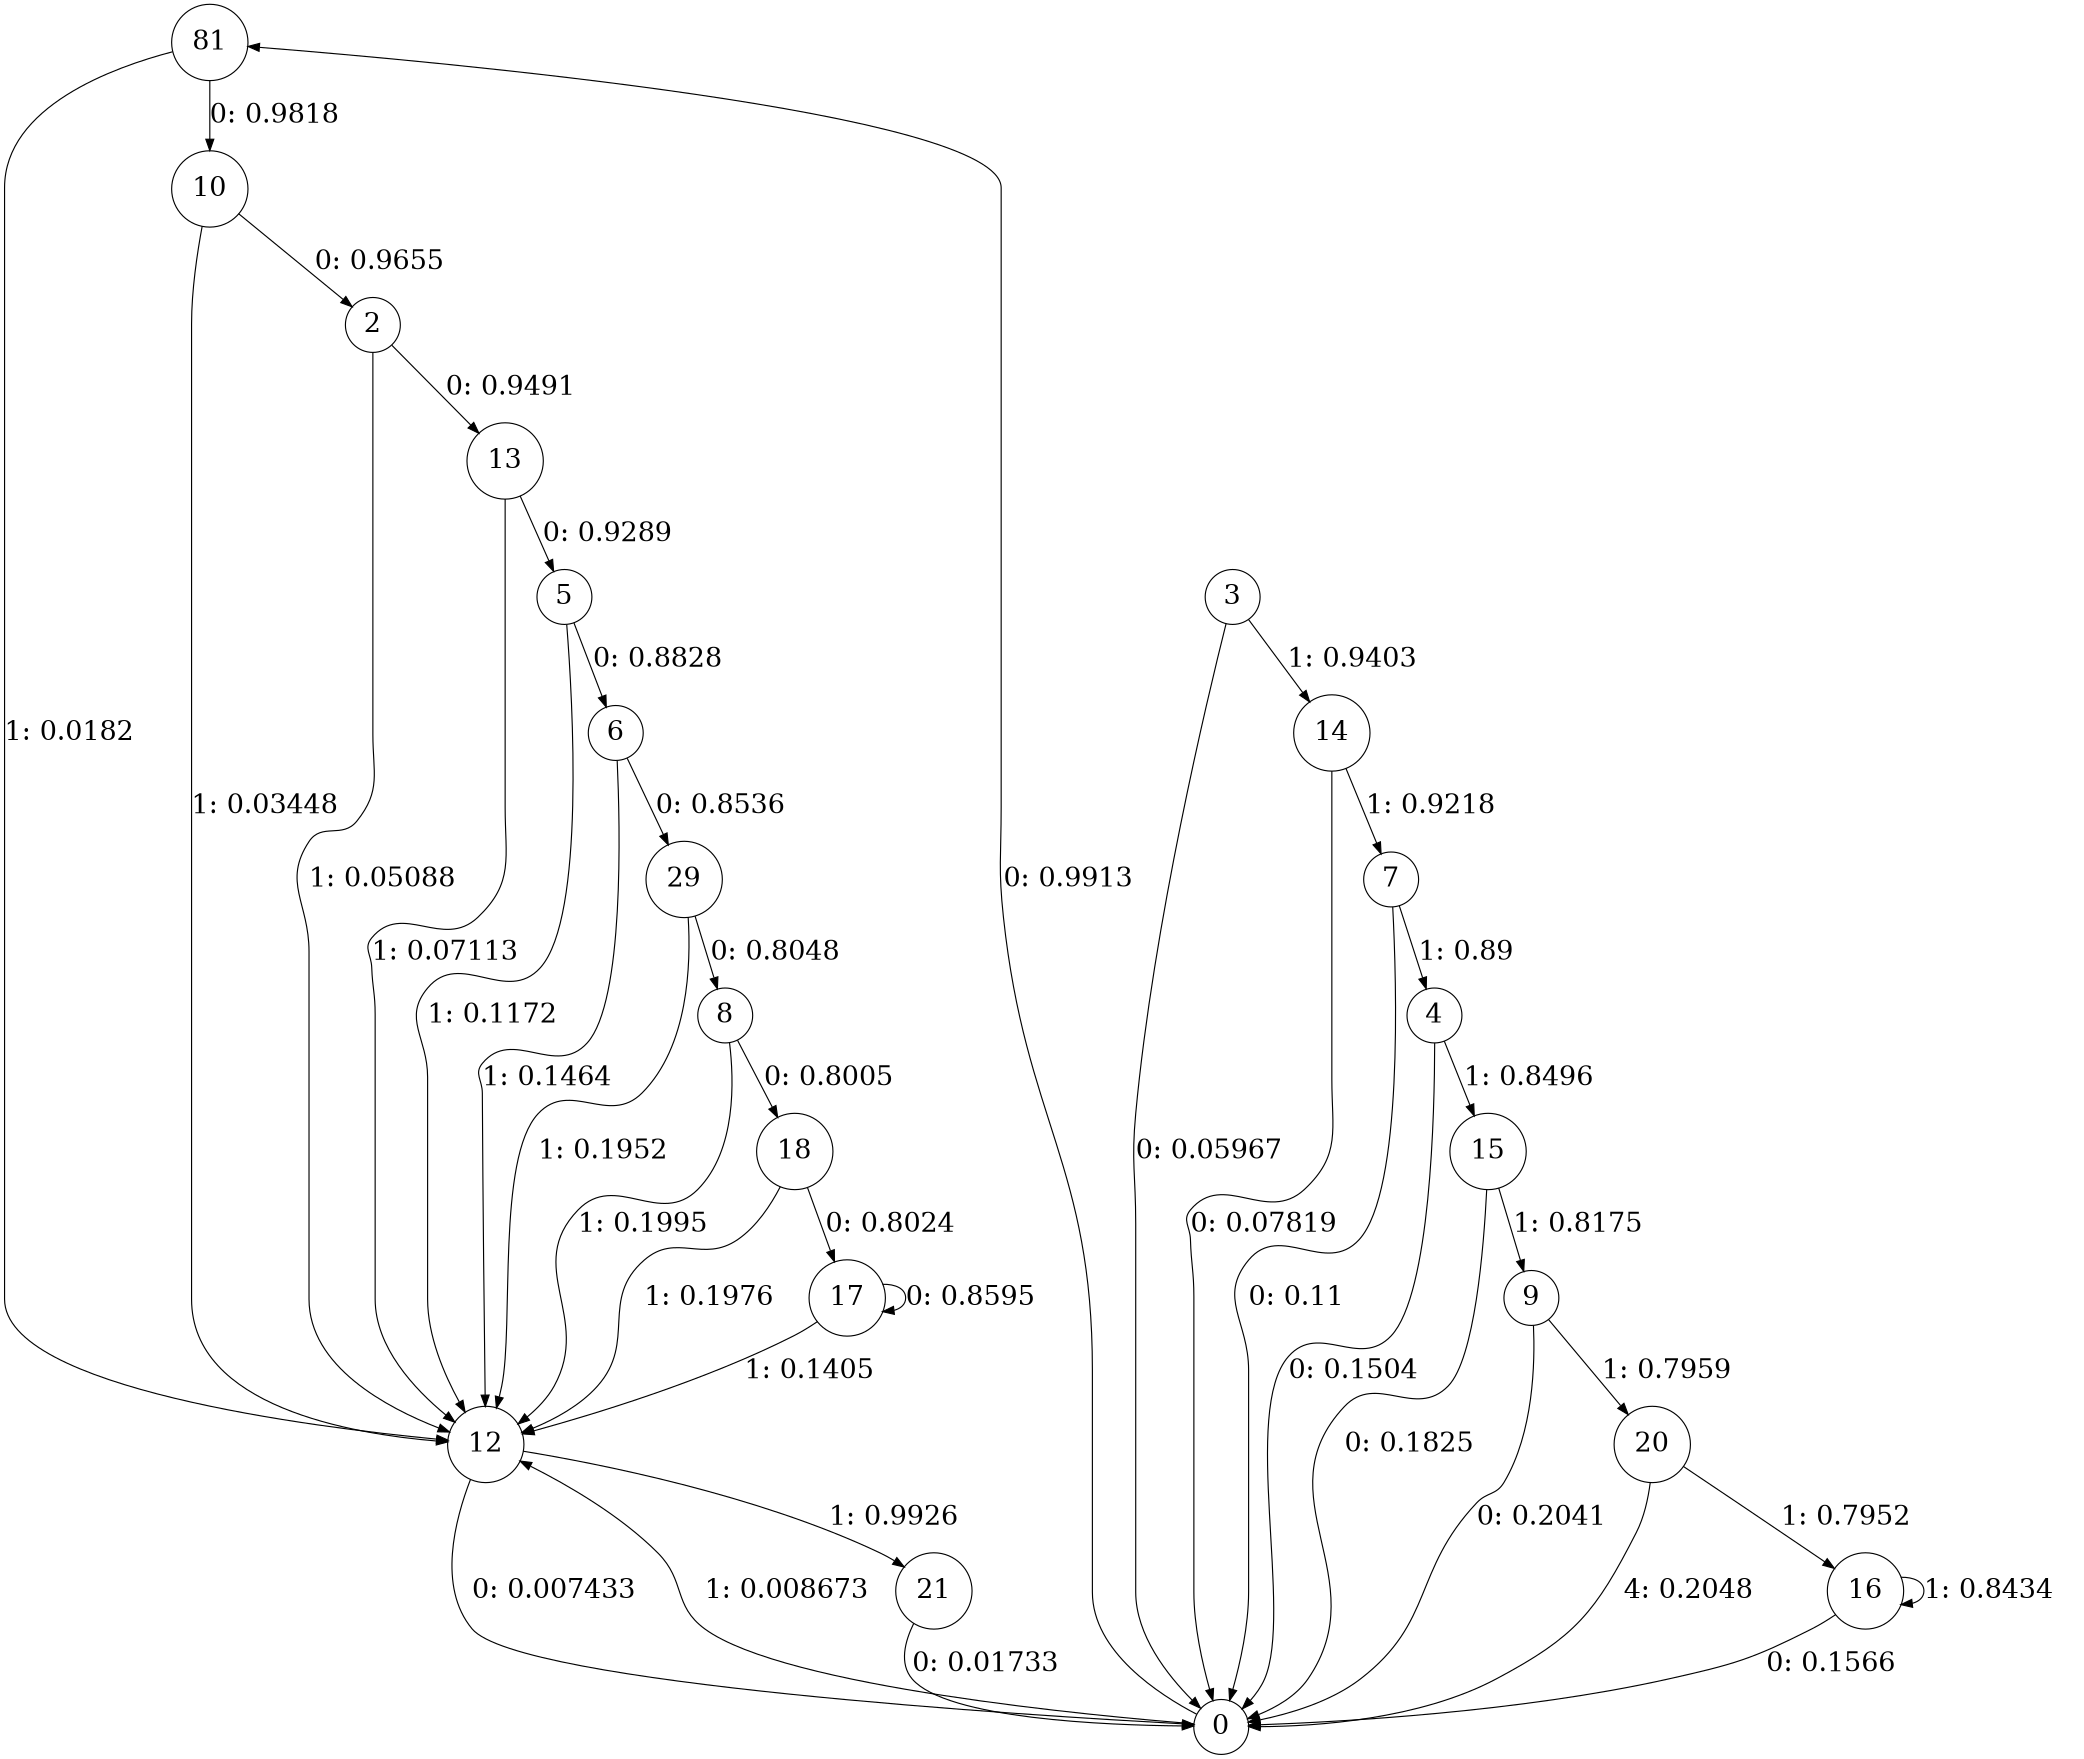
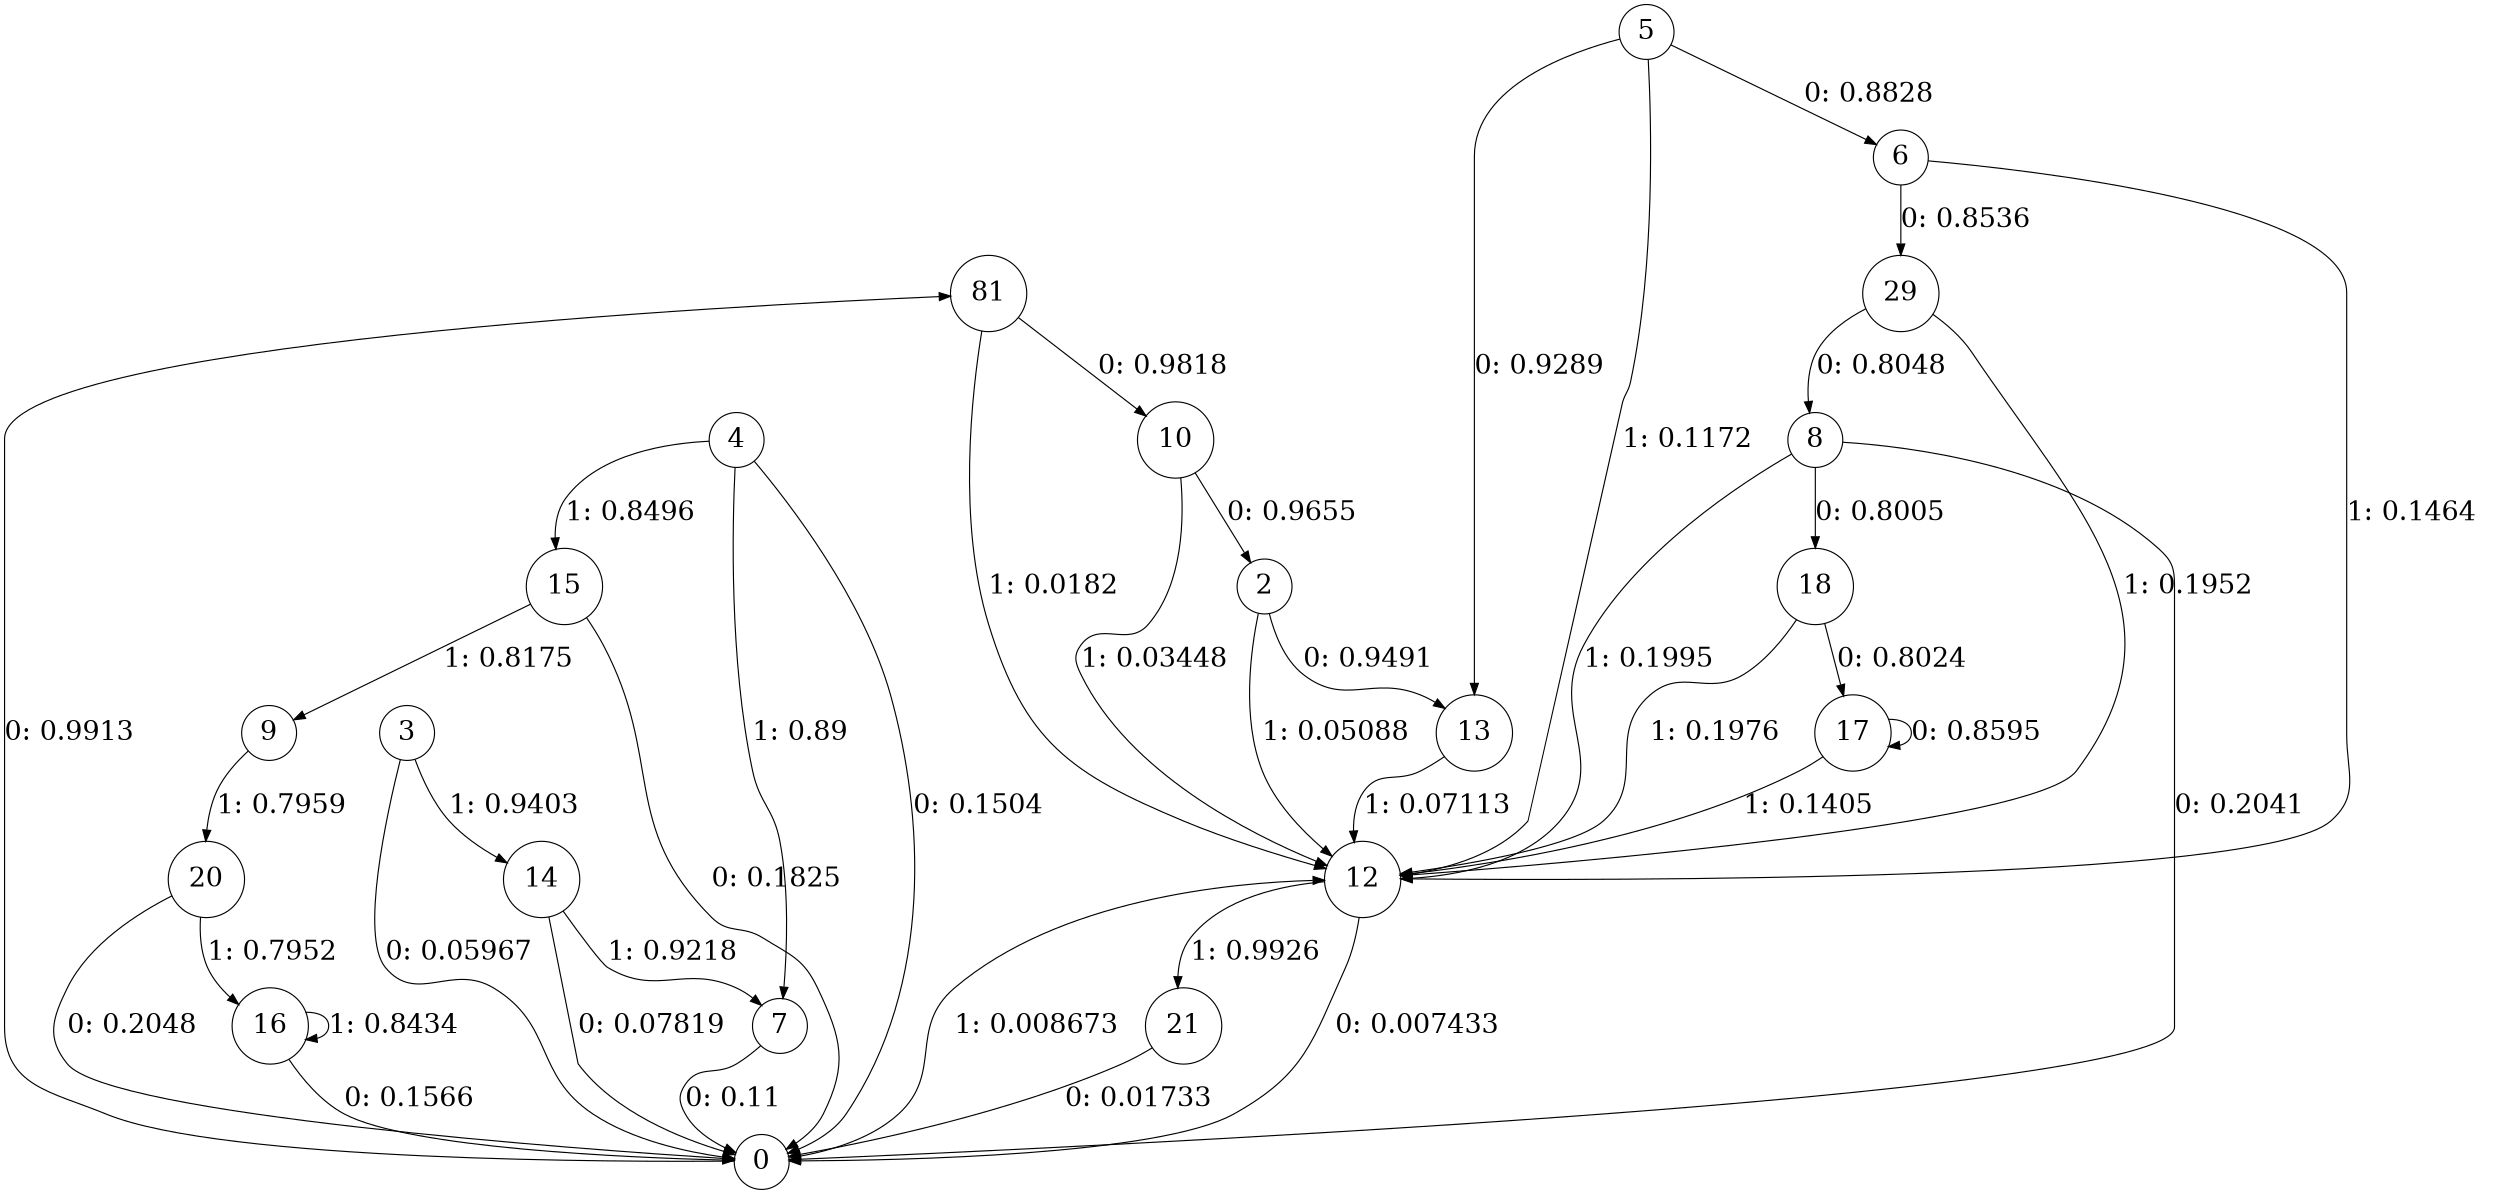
  digraph {
    node [fontsize=24 shape=circle]
    edge [fontsize=24]
    n1 [label=81]
    0
    12
    10
    21
    2
    3
    14
    7
    13
    5
    6
    4
    15
    9
    20
    n17 [label=29]
    8
    18
    17
    16
    n1 -> 12 [label="1: 0.0182   "]
    n1 -> 10 [label="0: 0.9818   "]
    0 -> n1 [label="0: 0.9913   "]
    0 -> 12 [label="1: 0.008673  "]
    12 -> 0 [label="0: 0.007433  "]
    12 -> 21 [label="1: 0.9926   "]
    10 -> 12 [label="1: 0.03448  "]
    10 -> 2 [label="0: 0.9655   "]
    21 -> 0 [label="0: 0.01733  "]
    2 -> 12 [label="1: 0.05088  "]
    2 -> 13 [label="0: 0.9491   "]
    3 -> 0 [label="0: 0.05967  "]
    3 -> 14 [label="1: 0.9403   "]
    14 -> 0 [label="0: 0.07819  "]
    14 -> 7 [label="1: 0.9218   "]
    7 -> 0 [label="0: 0.11     "]
-   7 -> 4 [label="1: 0.89     "]
+   4 -> 7 [label="1: 0.89     "]
    13 -> 12 [label="1: 0.07113  "]
-   13 -> 5 [label="0: 0.9289   "]
+   5 -> 13 [label="0: 0.9289   "]
    5 -> 12 [label="1: 0.1172   "]
    5 -> 6 [label="0: 0.8828   "]
    6 -> 12 [label="1: 0.1464   "]
    6 -> n17 [label="0: 0.8536   "]
    4 -> 0 [label="0: 0.1504   "]
    4 -> 15 [label="1: 0.8496   "]
    15 -> 0 [label="0: 0.1825   "]
    15 -> 9 [label="1: 0.8175   "]
-   9 -> 0 [label="0: 0.2041   "]
+   8 -> 0 [label="0: 0.2041   "]
    9 -> 20 [label="1: 0.7959   "]
-   20 -> 0 [label="4: 0.2048   "]
+   20 -> 0 [label="0: 0.2048   "]
    20 -> 16 [label="1: 0.7952   "]
    n17 -> 12 [label="1: 0.1952   "]
    n17 -> 8 [label="0: 0.8048   "]
    8 -> 12 [label="1: 0.1995   "]
    8 -> 18 [label="0: 0.8005   "]
    18 -> 12 [label="1: 0.1976   "]
    18 -> 17 [label="0: 0.8024   "]
    17 -> 12 [label="1: 0.1405   "]
    17 -> 17 [label="0: 0.8595   "]
    16 -> 0 [label="0: 0.1566   "]
    16 -> 16 [label="1: 0.8434   "]
  }
